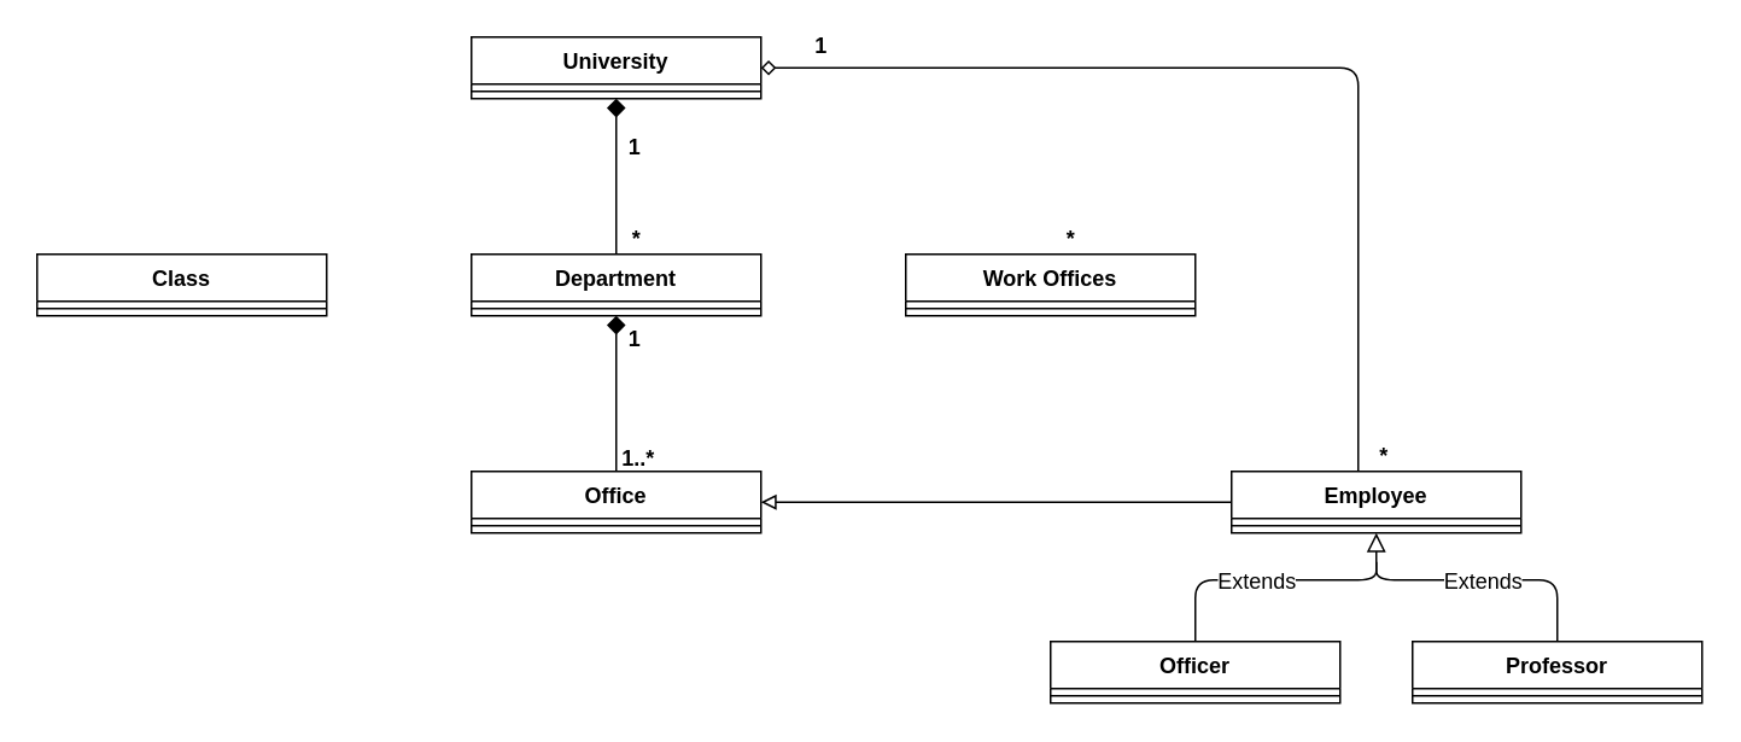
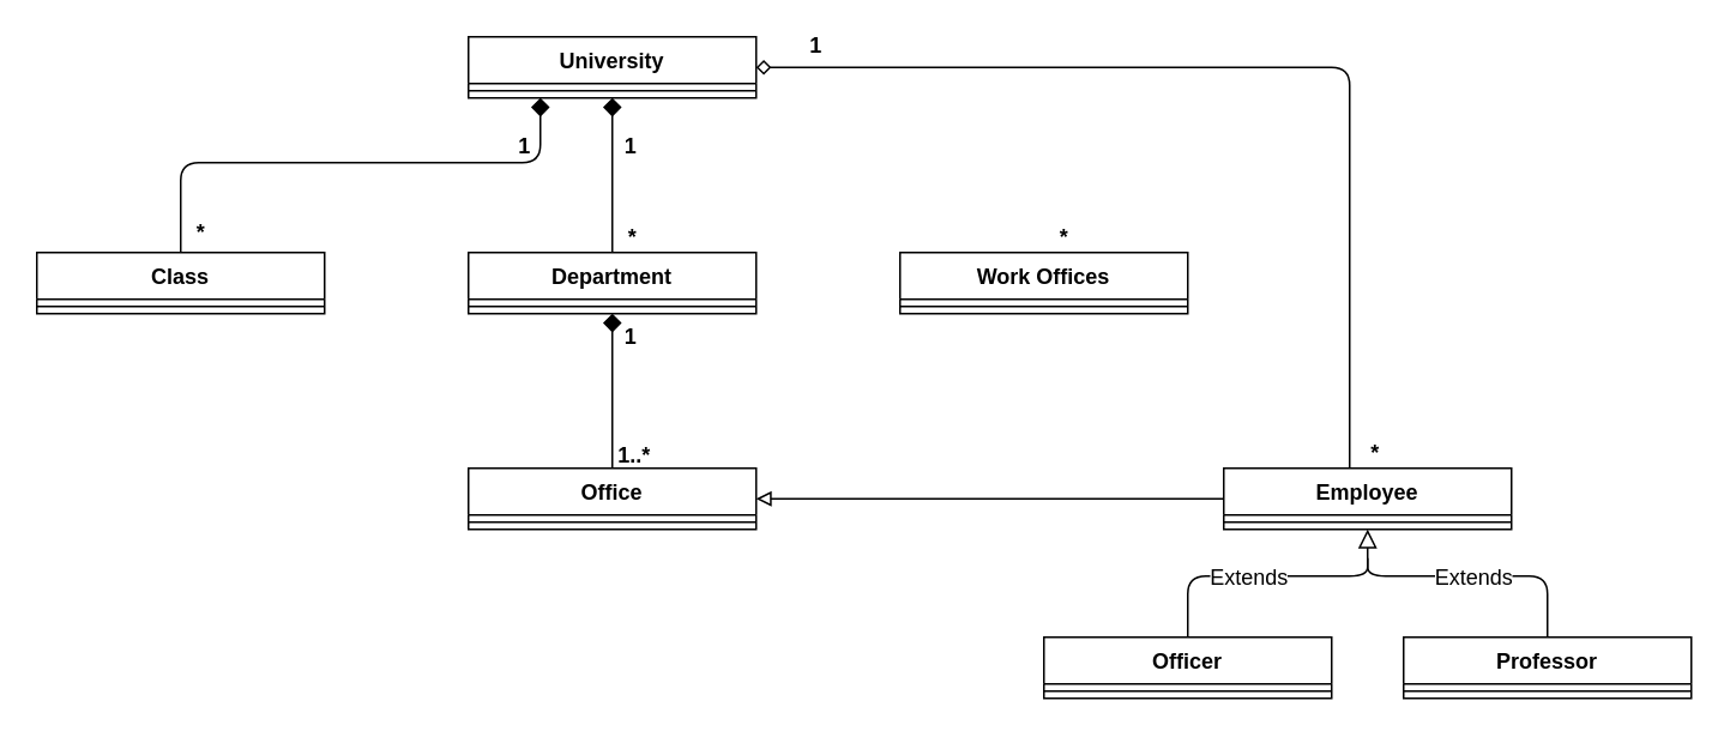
  <mxCell id="0" />
  <mxCell id="1" parent="0" />
  <mxCell id="2" value="University" style="swimlane;fontStyle=1;align=center;verticalAlign=top;childLayout=stackLayout;horizontal=1;startSize=26;horizontalStack=0;resizeParent=1;resizeParentMax=0;resizeLast=0;collapsible=1;marginBottom=0;" parent="1" vertex="1"><mxGeometry x="260" y="20" width="160" height="34" as="geometry" /></mxCell>
  <mxCell id="3" value="" style="line;strokeWidth=1;fillColor=none;align=left;verticalAlign=middle;spacingTop=-1;spacingLeft=3;spacingRight=3;rotatable=0;labelPosition=right;points=[];portConstraint=eastwest;fontStyle=1" parent="2" vertex="1"><mxGeometry y="26" width="160" height="8" as="geometry" /></mxCell>
  <mxCell id="4" value="Department" style="swimlane;fontStyle=1;align=center;verticalAlign=top;childLayout=stackLayout;horizontal=1;startSize=26;horizontalStack=0;resizeParent=1;resizeParentMax=0;resizeLast=0;collapsible=1;marginBottom=0;" parent="1" vertex="1"><mxGeometry x="260" y="140" width="160" height="34" as="geometry" /></mxCell>
  <mxCell id="5" value="" style="line;strokeWidth=1;fillColor=none;align=left;verticalAlign=middle;spacingTop=-1;spacingLeft=3;spacingRight=3;rotatable=0;labelPosition=right;points=[];portConstraint=eastwest;fontStyle=1" parent="4" vertex="1"><mxGeometry y="26" width="160" height="8" as="geometry" /></mxCell>
  <mxCell id="6" value="Class" style="swimlane;fontStyle=1;align=center;verticalAlign=top;childLayout=stackLayout;horizontal=1;startSize=26;horizontalStack=0;resizeParent=1;resizeParentMax=0;resizeLast=0;collapsible=1;marginBottom=0;" parent="1" vertex="1"><mxGeometry x="20" y="140" width="160" height="34" as="geometry" /></mxCell>
  <mxCell id="7" value="" style="line;strokeWidth=1;fillColor=none;align=left;verticalAlign=middle;spacingTop=-1;spacingLeft=3;spacingRight=3;rotatable=0;labelPosition=right;points=[];portConstraint=eastwest;fontStyle=1" parent="6" vertex="1"><mxGeometry y="26" width="160" height="8" as="geometry" /></mxCell>
  <mxCell id="8" value="Work Offices" style="swimlane;fontStyle=1;align=center;verticalAlign=top;childLayout=stackLayout;horizontal=1;startSize=26;horizontalStack=0;resizeParent=1;resizeParentMax=0;resizeLast=0;collapsible=1;marginBottom=0;" parent="1" vertex="1"><mxGeometry x="500" y="140" width="160" height="34" as="geometry" /></mxCell>
  <mxCell id="9" value="" style="line;strokeWidth=1;fillColor=none;align=left;verticalAlign=middle;spacingTop=-1;spacingLeft=3;spacingRight=3;rotatable=0;labelPosition=right;points=[];portConstraint=eastwest;fontStyle=1" parent="8" vertex="1"><mxGeometry y="26" width="160" height="8" as="geometry" /></mxCell>
+ <mxCell id="10" value="" style="html=1;verticalAlign=bottom;endArrow=diamond;endSize=8;exitX=0.5;exitY=0;exitDx=0;exitDy=0;entryX=0.25;entryY=1;entryDx=0;entryDy=0;endFill=1;fontStyle=1" parent="1" source="6" target="2" edge="1"><mxGeometry x="-0.065" y="-3" relative="1" as="geometry"><mxPoint x="310" y="120" as="sourcePoint" /><mxPoint x="300" y="60" as="targetPoint" /><Array as="points"><mxPoint x="100" y="90" /><mxPoint x="300" y="90" /></Array><mxPoint as="offset" /></mxGeometry></mxCell>
+ <mxCell id="11" value="1" style="edgeLabel;html=1;align=center;verticalAlign=middle;resizable=0;points=[];fontSize=12;labelBackgroundColor=none;fontStyle=1" parent="10" vertex="1" connectable="0"><mxGeometry x="0.719" y="1" relative="1" as="geometry"><mxPoint x="-6" y="-9" as="offset" /></mxGeometry></mxCell>
+ <mxCell id="12" value="*" style="edgeLabel;html=1;align=center;verticalAlign=middle;resizable=0;points=[];fontSize=12;labelBackgroundColor=none;fontStyle=1" parent="10" vertex="1" connectable="0"><mxGeometry x="-0.833" y="1" relative="1" as="geometry"><mxPoint x="11" y="12" as="offset" /></mxGeometry></mxCell>
  <mxCell id="13" value="" style="html=1;verticalAlign=bottom;endArrow=diamond;endSize=8;entryX=0.5;entryY=1;entryDx=0;entryDy=0;exitX=0.5;exitY=0;exitDx=0;exitDy=0;endFill=1;fontStyle=1" parent="1" source="4" target="2" edge="1"><mxGeometry x="-0.302" relative="1" as="geometry"><mxPoint x="430" y="133" as="sourcePoint" /><mxPoint x="590" y="30" as="targetPoint" /><Array as="points" /><mxPoint as="offset" /></mxGeometry></mxCell>
  <mxCell id="14" value="Office" style="swimlane;fontStyle=1;align=center;verticalAlign=top;childLayout=stackLayout;horizontal=1;startSize=26;horizontalStack=0;resizeParent=1;resizeParentMax=0;resizeLast=0;collapsible=1;marginBottom=0;" parent="1" vertex="1"><mxGeometry x="260" y="260" width="160" height="34" as="geometry" /></mxCell>
  <mxCell id="15" value="" style="line;strokeWidth=1;fillColor=none;align=left;verticalAlign=middle;spacingTop=-1;spacingLeft=3;spacingRight=3;rotatable=0;labelPosition=right;points=[];portConstraint=eastwest;fontStyle=1" parent="14" vertex="1"><mxGeometry y="26" width="160" height="8" as="geometry" /></mxCell>
  <mxCell id="16" style="edgeStyle=orthogonalEdgeStyle;rounded=0;orthogonalLoop=1;jettySize=auto;html=1;entryX=1;entryY=0.5;entryDx=0;entryDy=0;fontSize=12;endArrow=block;endFill=0;fontStyle=1;" parent="1" source="18" target="14" edge="1"><mxGeometry relative="1" as="geometry" /></mxCell>
  <mxCell id="17" style="edgeStyle=orthogonalEdgeStyle;rounded=1;orthogonalLoop=1;jettySize=auto;html=1;fontSize=12;endArrow=diamond;endFill=0;entryX=1;entryY=0.5;entryDx=0;entryDy=0;fontStyle=1" parent="1" source="18" target="2" edge="1"><mxGeometry relative="1" as="geometry"><mxPoint x="750" y="20" as="targetPoint" /><Array as="points"><mxPoint x="750" y="37" /></Array></mxGeometry></mxCell>
  <mxCell id="18" value="Employee" style="swimlane;fontStyle=1;align=center;verticalAlign=top;childLayout=stackLayout;horizontal=1;startSize=26;horizontalStack=0;resizeParent=1;resizeParentMax=0;resizeLast=0;collapsible=1;marginBottom=0;" parent="1" vertex="1"><mxGeometry x="680" y="260" width="160" height="34" as="geometry" /></mxCell>
  <mxCell id="19" value="" style="line;strokeWidth=1;fillColor=none;align=left;verticalAlign=middle;spacingTop=-1;spacingLeft=3;spacingRight=3;rotatable=0;labelPosition=right;points=[];portConstraint=eastwest;fontStyle=1" parent="18" vertex="1"><mxGeometry y="26" width="160" height="8" as="geometry" /></mxCell>
  <mxCell id="20" value="Officer" style="swimlane;fontStyle=1;align=center;verticalAlign=top;childLayout=stackLayout;horizontal=1;startSize=26;horizontalStack=0;resizeParent=1;resizeParentMax=0;resizeLast=0;collapsible=1;marginBottom=0;" parent="1" vertex="1"><mxGeometry x="580" y="354" width="160" height="34" as="geometry" /></mxCell>
  <mxCell id="21" value="" style="line;strokeWidth=1;fillColor=none;align=left;verticalAlign=middle;spacingTop=-1;spacingLeft=3;spacingRight=3;rotatable=0;labelPosition=right;points=[];portConstraint=eastwest;fontStyle=1" parent="20" vertex="1"><mxGeometry y="26" width="160" height="8" as="geometry" /></mxCell>
  <mxCell id="22" value="Professor" style="swimlane;fontStyle=1;align=center;verticalAlign=top;childLayout=stackLayout;horizontal=1;startSize=26;horizontalStack=0;resizeParent=1;resizeParentMax=0;resizeLast=0;collapsible=1;marginBottom=0;" parent="1" vertex="1"><mxGeometry x="780" y="354" width="160" height="34" as="geometry" /></mxCell>
  <mxCell id="23" value="" style="line;strokeWidth=1;fillColor=none;align=left;verticalAlign=middle;spacingTop=-1;spacingLeft=3;spacingRight=3;rotatable=0;labelPosition=right;points=[];portConstraint=eastwest;fontStyle=1" parent="22" vertex="1"><mxGeometry y="26" width="160" height="8" as="geometry" /></mxCell>
  <mxCell id="24" value="" style="html=1;verticalAlign=bottom;endArrow=diamond;endSize=8;entryX=0.5;entryY=1;entryDx=0;entryDy=0;exitX=0.5;exitY=0;exitDx=0;exitDy=0;endFill=1;fontStyle=1" parent="1" source="14" target="4" edge="1"><mxGeometry x="-0.302" relative="1" as="geometry"><mxPoint x="360" y="200" as="sourcePoint" /><mxPoint x="350" y="204" as="targetPoint" /><Array as="points" /><mxPoint as="offset" /></mxGeometry></mxCell>
  <mxCell id="25" value="1" style="edgeLabel;html=1;align=center;verticalAlign=middle;resizable=0;points=[];fontSize=12;labelBackgroundColor=none;fontStyle=1" parent="1" vertex="1" connectable="0"><mxGeometry x="260" y="40" as="geometry"><mxPoint x="89" y="40" as="offset" /></mxGeometry></mxCell>
  <mxCell id="26" value="*" style="edgeLabel;html=1;align=center;verticalAlign=middle;resizable=0;points=[];fontSize=12;labelBackgroundColor=none;fontStyle=1" parent="1" vertex="1" connectable="0"><mxGeometry x="120" y="140" as="geometry"><mxPoint x="230" y="-9" as="offset" /></mxGeometry></mxCell>
  <mxCell id="27" value="*" style="edgeLabel;html=1;align=center;verticalAlign=middle;resizable=0;points=[];fontSize=12;labelBackgroundColor=none;fontStyle=1" parent="1" vertex="1" connectable="0"><mxGeometry x="130" y="150" as="geometry"><mxPoint x="460" y="-19" as="offset" /></mxGeometry></mxCell>
  <mxCell id="28" value="1" style="edgeLabel;html=1;align=center;verticalAlign=middle;resizable=0;points=[];fontSize=12;labelBackgroundColor=none;fontStyle=1" parent="1" vertex="1" connectable="0"><mxGeometry x="250" y="40" as="geometry"><mxPoint x="99" y="146" as="offset" /></mxGeometry></mxCell>
  <mxCell id="29" value="1..*" style="edgeLabel;html=1;align=center;verticalAlign=middle;resizable=0;points=[];fontSize=12;labelBackgroundColor=none;fontStyle=1" parent="1" vertex="1" connectable="0"><mxGeometry x="260" y="50" as="geometry"><mxPoint x="91" y="202" as="offset" /></mxGeometry></mxCell>
  <mxCell id="30" value="" style="html=1;verticalAlign=bottom;endArrow=none;endSize=8;exitX=0.5;exitY=0;exitDx=0;exitDy=0;endFill=0;fontStyle=1" parent="1" source="20" edge="1"><mxGeometry x="-0.302" relative="1" as="geometry"><mxPoint x="720" y="397" as="sourcePoint" /><mxPoint x="760" y="310" as="targetPoint" /><Array as="points"><mxPoint x="660" y="320" /><mxPoint x="760" y="320" /></Array><mxPoint as="offset" /></mxGeometry></mxCell>
  <mxCell id="31" value="Extends" style="edgeLabel;html=1;align=center;verticalAlign=middle;resizable=0;points=[];fontSize=12;" vertex="1" connectable="0" parent="30"><mxGeometry x="-0.066" relative="1" as="geometry"><mxPoint as="offset" /></mxGeometry></mxCell>
  <mxCell id="32" value="" style="html=1;verticalAlign=bottom;endArrow=block;endSize=8;exitX=0.5;exitY=0;exitDx=0;exitDy=0;endFill=0;entryX=0.5;entryY=1;entryDx=0;entryDy=0;fontStyle=1" parent="1" source="22" target="18" edge="1"><mxGeometry x="-0.302" relative="1" as="geometry"><mxPoint x="860" y="340" as="sourcePoint" /><mxPoint x="760" y="300" as="targetPoint" /><Array as="points"><mxPoint x="860" y="320" /><mxPoint x="760" y="320" /><mxPoint x="760" y="310" /></Array><mxPoint as="offset" /></mxGeometry></mxCell>
  <mxCell id="33" value="1" style="edgeLabel;html=1;align=center;verticalAlign=middle;resizable=0;points=[];fontSize=12;labelBackgroundColor=none;fontStyle=1" parent="1" vertex="1" connectable="0"><mxGeometry x="413" y="80" as="geometry"><mxPoint x="39" y="-56" as="offset" /></mxGeometry></mxCell>
  <mxCell id="34" value="*" style="edgeLabel;html=1;align=center;verticalAlign=middle;resizable=0;points=[];fontSize=12;labelBackgroundColor=none;fontStyle=1" parent="1" vertex="1" connectable="0"><mxGeometry x="303" y="270" as="geometry"><mxPoint x="460" y="-19" as="offset" /></mxGeometry></mxCell>
  <mxCell id="35" value="Extends" style="edgeLabel;html=1;align=center;verticalAlign=middle;resizable=0;points=[];fontSize=12;" vertex="1" connectable="0" parent="1"><mxGeometry x="712.997" y="330" as="geometry"><mxPoint x="106" y="-10" as="offset" /></mxGeometry></mxCell>
